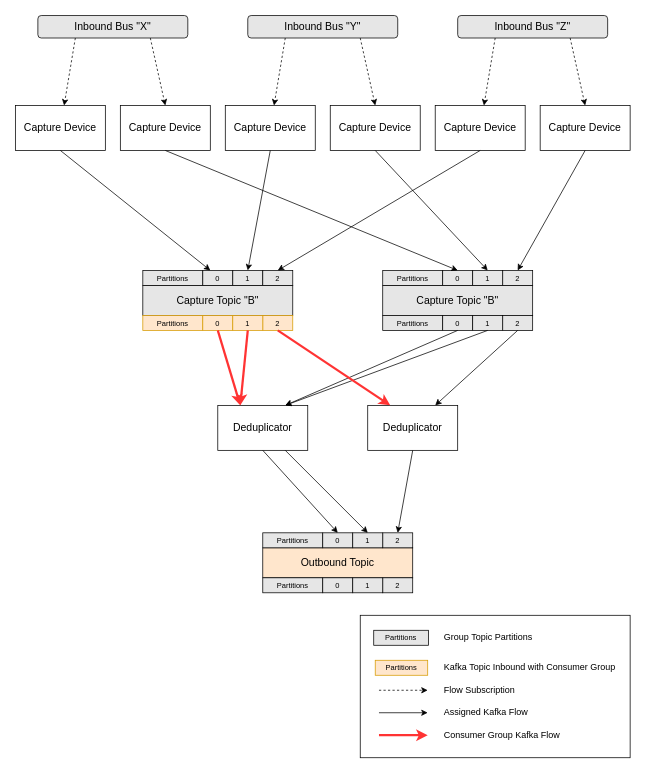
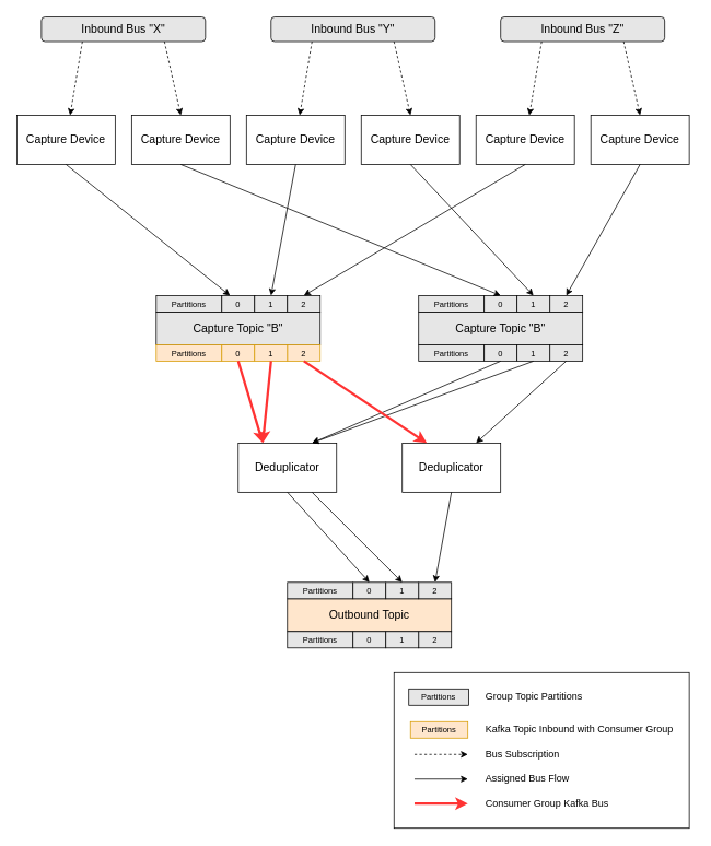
  <mxCell id="0" />
  <mxCell id="1" parent="0" />
  <mxCell id="2" value="" style="rounded=0;whiteSpace=wrap;html=1;labelBackgroundColor=none;fontSize=10;" vertex="1" parent="1"><mxGeometry x="480" y="820" width="360" height="190" as="geometry" /></mxCell>
  <mxCell id="3" value="Capture Device" style="rounded=0;whiteSpace=wrap;html=1;fontSize=14;" parent="1" vertex="1"><mxGeometry x="20" y="140" width="120" height="60" as="geometry" /></mxCell>
  <mxCell id="4" style="rounded=0;orthogonalLoop=1;jettySize=auto;html=1;exitX=0.25;exitY=1;exitDx=0;exitDy=0;fontSize=14;dashed=1;" parent="1" source="6" target="3" edge="1"><mxGeometry relative="1" as="geometry" /></mxCell>
  <mxCell id="5" style="rounded=0;orthogonalLoop=1;jettySize=auto;html=1;exitX=0.75;exitY=1;exitDx=0;exitDy=0;entryX=0.5;entryY=0;entryDx=0;entryDy=0;fontSize=14;dashed=1;" parent="1" source="6" target="7" edge="1"><mxGeometry relative="1" as="geometry" /></mxCell>
  <mxCell id="6" value="Inbound Bus &quot;X&quot;" style="rounded=1;whiteSpace=wrap;html=1;fontSize=14;labelBackgroundColor=none;fillColor=#E6E6E6;gradientColor=none;" parent="1" vertex="1"><mxGeometry x="50" y="20" width="200" height="30" as="geometry" /></mxCell>
  <mxCell id="7" value="Capture Device" style="rounded=0;whiteSpace=wrap;html=1;fontSize=14;" parent="1" vertex="1"><mxGeometry x="160" y="140" width="120" height="60" as="geometry" /></mxCell>
  <mxCell id="8" value="&lt;div&gt;Capture Topic &quot;B&quot;&lt;/div&gt;" style="rounded=0;whiteSpace=wrap;html=1;fontSize=14;fillColor=#E6E6E6;" parent="1" vertex="1"><mxGeometry x="510" y="380" width="200" height="40" as="geometry" /></mxCell>
  <mxCell id="9" value="Partitions" style="rounded=0;whiteSpace=wrap;html=1;fontSize=10;fillColor=#E6E6E6;" parent="1" vertex="1"><mxGeometry x="510" y="360" width="80" height="20" as="geometry" /></mxCell>
  <mxCell id="10" value="Partitions" style="rounded=0;whiteSpace=wrap;html=1;fontSize=10;fillColor=#E6E6E6;" parent="1" vertex="1"><mxGeometry x="510" y="420" width="80" height="20" as="geometry" /></mxCell>
  <mxCell id="11" value="&lt;div&gt;Capture Topic &quot;B&quot;&lt;/div&gt;" style="rounded=0;whiteSpace=wrap;html=1;fontSize=14;fillColor=#E6E6E6;" parent="1" vertex="1"><mxGeometry x="190" y="380" width="200" height="40" as="geometry" /></mxCell>
  <mxCell id="12" value="Partitions" style="rounded=0;whiteSpace=wrap;html=1;fontSize=10;fillColor=#E6E6E6;" parent="1" vertex="1"><mxGeometry x="190" y="360" width="80" height="20" as="geometry" /></mxCell>
  <mxCell id="13" value="0" style="rounded=0;whiteSpace=wrap;html=1;fontSize=10;fillColor=#E6E6E6;" parent="1" vertex="1"><mxGeometry x="270" y="360" width="40" height="20" as="geometry" /></mxCell>
  <mxCell id="14" value="Partitions" style="rounded=0;whiteSpace=wrap;html=1;fontSize=10;fillColor=#ffe6cc;strokeColor=#d79b00;" parent="1" vertex="1"><mxGeometry x="190" y="420" width="80" height="20" as="geometry" /></mxCell>
  <mxCell id="15" value="Deduplicator" style="rounded=0;whiteSpace=wrap;html=1;fontSize=14;" parent="1" vertex="1"><mxGeometry x="490" y="540" width="120" height="60" as="geometry" /></mxCell>
  <mxCell id="16" value="Deduplicator" style="rounded=0;whiteSpace=wrap;html=1;fontSize=14;" parent="1" vertex="1"><mxGeometry x="290" y="540" width="120" height="60" as="geometry" /></mxCell>
  <mxCell id="17" value="Outbound Topic" style="rounded=0;whiteSpace=wrap;html=1;fontSize=14;fillColor=#ffe6cc;" parent="1" vertex="1"><mxGeometry x="350" y="730" width="200" height="40" as="geometry" /></mxCell>
  <mxCell id="18" value="Partitions" style="rounded=0;whiteSpace=wrap;html=1;fontSize=10;fillColor=#E6E6E6;" parent="1" vertex="1"><mxGeometry x="350" y="710" width="80" height="20" as="geometry" /></mxCell>
  <mxCell id="19" value="Partitions" style="rounded=0;whiteSpace=wrap;html=1;fontSize=10;fillColor=#E6E6E6;" parent="1" vertex="1"><mxGeometry x="350" y="770" width="80" height="20" as="geometry" /></mxCell>
  <mxCell id="20" value="1" style="rounded=0;whiteSpace=wrap;html=1;fontSize=10;fillColor=#E6E6E6;" parent="1" vertex="1"><mxGeometry x="310" y="360" width="40" height="20" as="geometry" /></mxCell>
  <mxCell id="21" value="2" style="rounded=0;whiteSpace=wrap;html=1;fontSize=10;fillColor=#E6E6E6;" parent="1" vertex="1"><mxGeometry x="350" y="360" width="40" height="20" as="geometry" /></mxCell>
  <mxCell id="22" value="0" style="rounded=0;whiteSpace=wrap;html=1;fontSize=10;fillColor=#ffe6cc;strokeColor=#d79b00;" parent="1" vertex="1"><mxGeometry x="270" y="420" width="40" height="20" as="geometry" /></mxCell>
  <mxCell id="23" value="2" style="rounded=0;whiteSpace=wrap;html=1;fontSize=10;fillColor=#ffe6cc;strokeColor=#d79b00;" parent="1" vertex="1"><mxGeometry x="350" y="420" width="40" height="20" as="geometry" /></mxCell>
  <mxCell id="24" value="1" style="rounded=0;whiteSpace=wrap;html=1;fontSize=10;fillColor=#ffe6cc;strokeColor=#d79b00;" parent="1" vertex="1"><mxGeometry x="310" y="420" width="40" height="20" as="geometry" /></mxCell>
  <mxCell id="25" value="0" style="rounded=0;whiteSpace=wrap;html=1;fontSize=10;fillColor=#E6E6E6;" parent="1" vertex="1"><mxGeometry x="590" y="360" width="40" height="20" as="geometry" /></mxCell>
  <mxCell id="26" value="2" style="rounded=0;whiteSpace=wrap;html=1;fontSize=10;fillColor=#E6E6E6;" parent="1" vertex="1"><mxGeometry x="670" y="360" width="40" height="20" as="geometry" /></mxCell>
  <mxCell id="27" value="1" style="rounded=0;whiteSpace=wrap;html=1;fontSize=10;fillColor=#E6E6E6;" parent="1" vertex="1"><mxGeometry x="630" y="360" width="40" height="20" as="geometry" /></mxCell>
  <mxCell id="28" value="0" style="rounded=0;whiteSpace=wrap;html=1;fontSize=10;fillColor=#E6E6E6;" parent="1" vertex="1"><mxGeometry x="590" y="420" width="40" height="20" as="geometry" /></mxCell>
  <mxCell id="29" value="2" style="rounded=0;whiteSpace=wrap;html=1;fontSize=10;fillColor=#E6E6E6;" parent="1" vertex="1"><mxGeometry x="670" y="420" width="40" height="20" as="geometry" /></mxCell>
  <mxCell id="30" value="1" style="rounded=0;whiteSpace=wrap;html=1;fontSize=10;fillColor=#E6E6E6;" parent="1" vertex="1"><mxGeometry x="630" y="420" width="40" height="20" as="geometry" /></mxCell>
  <mxCell id="31" value="0" style="rounded=0;whiteSpace=wrap;html=1;fontSize=10;fillColor=#E6E6E6;" parent="1" vertex="1"><mxGeometry x="430" y="710" width="40" height="20" as="geometry" /></mxCell>
  <mxCell id="32" value="2" style="rounded=0;whiteSpace=wrap;html=1;fontSize=10;fillColor=#E6E6E6;" parent="1" vertex="1"><mxGeometry x="510" y="710" width="40" height="20" as="geometry" /></mxCell>
  <mxCell id="33" value="1" style="rounded=0;whiteSpace=wrap;html=1;fontSize=10;fillColor=#E6E6E6;" parent="1" vertex="1"><mxGeometry x="470" y="710" width="40" height="20" as="geometry" /></mxCell>
  <mxCell id="34" value="0" style="rounded=0;whiteSpace=wrap;html=1;fontSize=10;fillColor=#E6E6E6;" parent="1" vertex="1"><mxGeometry x="430" y="770" width="40" height="20" as="geometry" /></mxCell>
  <mxCell id="35" value="2" style="rounded=0;whiteSpace=wrap;html=1;fontSize=10;fillColor=#E6E6E6;" parent="1" vertex="1"><mxGeometry x="510" y="770" width="40" height="20" as="geometry" /></mxCell>
  <mxCell id="36" value="1" style="rounded=0;whiteSpace=wrap;html=1;fontSize=10;fillColor=#E6E6E6;" parent="1" vertex="1"><mxGeometry x="470" y="770" width="40" height="20" as="geometry" /></mxCell>
  <mxCell id="37" value="Capture Device" style="rounded=0;whiteSpace=wrap;html=1;fontSize=14;" vertex="1" parent="1"><mxGeometry x="580" y="140" width="120" height="60" as="geometry" /></mxCell>
  <mxCell id="38" style="rounded=0;orthogonalLoop=1;jettySize=auto;html=1;exitX=0.25;exitY=1;exitDx=0;exitDy=0;fontSize=14;dashed=1;" edge="1" parent="1" source="40" target="37"><mxGeometry relative="1" as="geometry" /></mxCell>
  <mxCell id="39" style="rounded=0;orthogonalLoop=1;jettySize=auto;html=1;exitX=0.75;exitY=1;exitDx=0;exitDy=0;entryX=0.5;entryY=0;entryDx=0;entryDy=0;fontSize=14;dashed=1;" edge="1" parent="1" source="40" target="41"><mxGeometry relative="1" as="geometry" /></mxCell>
  <mxCell id="40" value="Inbound Bus &quot;Z&quot;" style="rounded=1;whiteSpace=wrap;html=1;fontSize=14;labelBackgroundColor=none;fillColor=#E6E6E6;gradientColor=none;" vertex="1" parent="1"><mxGeometry x="610" y="20" width="200" height="30" as="geometry" /></mxCell>
  <mxCell id="41" value="Capture Device" style="rounded=0;whiteSpace=wrap;html=1;fontSize=14;" vertex="1" parent="1"><mxGeometry x="720" y="140" width="120" height="60" as="geometry" /></mxCell>
  <mxCell id="42" value="Capture Device" style="rounded=0;whiteSpace=wrap;html=1;fontSize=14;" vertex="1" parent="1"><mxGeometry x="300" y="140" width="120" height="60" as="geometry" /></mxCell>
  <mxCell id="43" style="rounded=0;orthogonalLoop=1;jettySize=auto;html=1;exitX=0.25;exitY=1;exitDx=0;exitDy=0;fontSize=14;dashed=1;" edge="1" parent="1" source="45" target="42"><mxGeometry relative="1" as="geometry" /></mxCell>
  <mxCell id="44" style="rounded=0;orthogonalLoop=1;jettySize=auto;html=1;exitX=0.75;exitY=1;exitDx=0;exitDy=0;entryX=0.5;entryY=0;entryDx=0;entryDy=0;fontSize=14;dashed=1;" edge="1" parent="1" source="45" target="46"><mxGeometry relative="1" as="geometry" /></mxCell>
  <mxCell id="45" value="Inbound Bus &quot;Y&quot;" style="rounded=1;whiteSpace=wrap;html=1;fontSize=14;labelBackgroundColor=none;fillColor=#E6E6E6;gradientColor=none;" vertex="1" parent="1"><mxGeometry x="330" y="20" width="200" height="30" as="geometry" /></mxCell>
  <mxCell id="46" value="Capture Device" style="rounded=0;whiteSpace=wrap;html=1;fontSize=14;" vertex="1" parent="1"><mxGeometry x="440" y="140" width="120" height="60" as="geometry" /></mxCell>
  <mxCell id="47" value="" style="endArrow=classic;html=1;fontSize=10;exitX=0.5;exitY=1;exitDx=0;exitDy=0;entryX=0.25;entryY=0;entryDx=0;entryDy=0;" edge="1" parent="1" source="3" target="13"><mxGeometry width="50" height="50" relative="1" as="geometry"><mxPoint x="20" y="910" as="sourcePoint" /><mxPoint x="70" y="860" as="targetPoint" /></mxGeometry></mxCell>
  <mxCell id="48" value="" style="endArrow=classic;html=1;fontSize=10;exitX=0.5;exitY=1;exitDx=0;exitDy=0;entryX=0.5;entryY=0;entryDx=0;entryDy=0;" edge="1" parent="1" source="7" target="25"><mxGeometry width="50" height="50" relative="1" as="geometry"><mxPoint x="90" y="210" as="sourcePoint" /><mxPoint x="290" y="450" as="targetPoint" /></mxGeometry></mxCell>
  <mxCell id="49" value="" style="endArrow=classic;html=1;fontSize=10;exitX=0.5;exitY=1;exitDx=0;exitDy=0;entryX=0.5;entryY=0;entryDx=0;entryDy=0;" edge="1" parent="1" source="42" target="20"><mxGeometry width="50" height="50" relative="1" as="geometry"><mxPoint x="100" y="220" as="sourcePoint" /><mxPoint x="300" y="460" as="targetPoint" /></mxGeometry></mxCell>
  <mxCell id="50" value="" style="endArrow=classic;html=1;fontSize=10;exitX=0.5;exitY=1;exitDx=0;exitDy=0;entryX=0.5;entryY=0;entryDx=0;entryDy=0;" edge="1" parent="1" source="46" target="27"><mxGeometry width="50" height="50" relative="1" as="geometry"><mxPoint x="370" y="210" as="sourcePoint" /><mxPoint x="340" y="450" as="targetPoint" /></mxGeometry></mxCell>
  <mxCell id="51" value="" style="endArrow=classic;html=1;fontSize=10;exitX=0.5;exitY=1;exitDx=0;exitDy=0;entryX=0.5;entryY=0;entryDx=0;entryDy=0;" edge="1" parent="1" source="37" target="21"><mxGeometry width="50" height="50" relative="1" as="geometry"><mxPoint x="510" y="210" as="sourcePoint" /><mxPoint x="660" y="450" as="targetPoint" /></mxGeometry></mxCell>
  <mxCell id="52" value="" style="endArrow=classic;html=1;fontSize=10;exitX=0.5;exitY=1;exitDx=0;exitDy=0;entryX=0.5;entryY=0;entryDx=0;entryDy=0;" edge="1" parent="1" source="41" target="26"><mxGeometry width="50" height="50" relative="1" as="geometry"><mxPoint x="650" y="210" as="sourcePoint" /><mxPoint x="380" y="450" as="targetPoint" /></mxGeometry></mxCell>
  <mxCell id="53" value="" style="endArrow=classic;html=1;fontSize=10;exitX=0.5;exitY=1;exitDx=0;exitDy=0;entryX=0.25;entryY=0;entryDx=0;entryDy=0;strokeColor=#FF3333;strokeWidth=3;" edge="1" parent="1" source="22" target="16"><mxGeometry width="50" height="50" relative="1" as="geometry"><mxPoint x="160" y="600" as="sourcePoint" /><mxPoint x="210" y="550" as="targetPoint" /></mxGeometry></mxCell>
  <mxCell id="54" value="" style="endArrow=classic;html=1;fontSize=10;entryX=0.75;entryY=0;entryDx=0;entryDy=0;exitX=0.5;exitY=1;exitDx=0;exitDy=0;" edge="1" parent="1" source="28" target="16"><mxGeometry width="50" height="50" relative="1" as="geometry"><mxPoint x="300" y="450" as="sourcePoint" /><mxPoint x="330" y="550" as="targetPoint" /></mxGeometry></mxCell>
  <mxCell id="55" value="" style="endArrow=classic;html=1;fontSize=10;exitX=0.5;exitY=1;exitDx=0;exitDy=0;entryX=0.75;entryY=0;entryDx=0;entryDy=0;" edge="1" parent="1" source="30" target="16"><mxGeometry width="50" height="50" relative="1" as="geometry"><mxPoint x="620" y="450" as="sourcePoint" /><mxPoint x="390" y="540" as="targetPoint" /></mxGeometry></mxCell>
  <mxCell id="56" value="" style="endArrow=classic;html=1;fontSize=10;exitX=0.5;exitY=1;exitDx=0;exitDy=0;strokeColor=#FF3333;strokeWidth=3;" edge="1" parent="1" source="24"><mxGeometry width="50" height="50" relative="1" as="geometry"><mxPoint x="300" y="450" as="sourcePoint" /><mxPoint x="320" y="540" as="targetPoint" /></mxGeometry></mxCell>
  <mxCell id="57" value="" style="endArrow=classic;html=1;fontSize=10;exitX=0.5;exitY=1;exitDx=0;exitDy=0;entryX=0.25;entryY=0;entryDx=0;entryDy=0;strokeColor=#FF3333;strokeWidth=3;" edge="1" parent="1" source="23" target="15"><mxGeometry width="50" height="50" relative="1" as="geometry"><mxPoint x="340" y="450" as="sourcePoint" /><mxPoint x="330" y="550" as="targetPoint" /></mxGeometry></mxCell>
  <mxCell id="58" value="" style="endArrow=classic;html=1;fontSize=10;exitX=0.5;exitY=1;exitDx=0;exitDy=0;entryX=0.75;entryY=0;entryDx=0;entryDy=0;" edge="1" parent="1" source="29" target="15"><mxGeometry width="50" height="50" relative="1" as="geometry"><mxPoint x="380" y="450" as="sourcePoint" /><mxPoint x="530" y="550" as="targetPoint" /></mxGeometry></mxCell>
  <mxCell id="59" value="" style="endArrow=classic;html=1;fontSize=10;exitX=0.5;exitY=1;exitDx=0;exitDy=0;entryX=0.5;entryY=0;entryDx=0;entryDy=0;" edge="1" parent="1" source="16" target="31"><mxGeometry width="50" height="50" relative="1" as="geometry"><mxPoint x="390" y="460" as="sourcePoint" /><mxPoint x="540" y="560" as="targetPoint" /></mxGeometry></mxCell>
  <mxCell id="60" value="" style="endArrow=classic;html=1;fontSize=10;exitX=0.75;exitY=1;exitDx=0;exitDy=0;entryX=0.5;entryY=0;entryDx=0;entryDy=0;" edge="1" parent="1" source="16" target="33"><mxGeometry width="50" height="50" relative="1" as="geometry"><mxPoint x="360" y="610" as="sourcePoint" /><mxPoint x="460" y="690" as="targetPoint" /></mxGeometry></mxCell>
  <mxCell id="61" value="" style="endArrow=classic;html=1;fontSize=10;exitX=0.5;exitY=1;exitDx=0;exitDy=0;entryX=0.5;entryY=0;entryDx=0;entryDy=0;" edge="1" parent="1" source="15" target="32"><mxGeometry width="50" height="50" relative="1" as="geometry"><mxPoint x="390" y="610" as="sourcePoint" /><mxPoint x="500" y="690" as="targetPoint" /></mxGeometry></mxCell>
  <mxCell id="62" value="Partitions" style="rounded=0;whiteSpace=wrap;html=1;fontSize=10;fillColor=#ffe6cc;strokeColor=#d79b00;" vertex="1" parent="1"><mxGeometry x="500" y="880" width="70" height="20" as="geometry" /></mxCell>
  <mxCell id="63" value="Kafka Topic Inbound with Consumer Group" style="text;html=1;strokeColor=none;fillColor=none;align=left;verticalAlign=middle;whiteSpace=wrap;rounded=0;labelBackgroundColor=none;fontSize=12;" vertex="1" parent="1"><mxGeometry x="590" y="885" width="255" height="10" as="geometry" /></mxCell>
  <mxCell id="64" style="rounded=0;orthogonalLoop=1;jettySize=auto;html=1;fontSize=14;dashed=1;" edge="1" parent="1"><mxGeometry relative="1" as="geometry"><mxPoint x="505" y="920" as="sourcePoint" /><mxPoint x="570" y="920" as="targetPoint" /></mxGeometry></mxCell>
- <mxCell id="65" value="&lt;div&gt;Flow Subscription&lt;/div&gt;" style="text;html=1;strokeColor=none;fillColor=none;align=left;verticalAlign=middle;whiteSpace=wrap;rounded=0;labelBackgroundColor=none;fontSize=12;" vertex="1" parent="1"><mxGeometry x="590" y="915" width="170" height="10" as="geometry" /></mxCell>
+ <mxCell id="65" value="&lt;div&gt;Bus Subscription&lt;/div&gt;" style="text;html=1;strokeColor=none;fillColor=none;align=left;verticalAlign=middle;whiteSpace=wrap;rounded=0;labelBackgroundColor=none;fontSize=12;" vertex="1" parent="1"><mxGeometry x="590" y="915" width="170" height="10" as="geometry" /></mxCell>
  <mxCell id="66" value="" style="endArrow=classic;html=1;fontSize=10;" edge="1" parent="1"><mxGeometry width="50" height="50" relative="1" as="geometry"><mxPoint x="505" y="950" as="sourcePoint" /><mxPoint x="570" y="950" as="targetPoint" /></mxGeometry></mxCell>
- <mxCell id="67" value="Assigned Kafka Flow" style="text;html=1;strokeColor=none;fillColor=none;align=left;verticalAlign=middle;whiteSpace=wrap;rounded=0;labelBackgroundColor=none;fontSize=12;" vertex="1" parent="1"><mxGeometry x="590" y="945" width="170" height="10" as="geometry" /></mxCell>
+ <mxCell id="67" value="Assigned Bus Flow" style="text;html=1;strokeColor=none;fillColor=none;align=left;verticalAlign=middle;whiteSpace=wrap;rounded=0;labelBackgroundColor=none;fontSize=12;" vertex="1" parent="1"><mxGeometry x="590" y="945" width="170" height="10" as="geometry" /></mxCell>
  <mxCell id="68" value="" style="endArrow=classic;html=1;fontSize=10;strokeColor=#FF3333;strokeWidth=3;" edge="1" parent="1"><mxGeometry width="50" height="50" relative="1" as="geometry"><mxPoint x="505" y="980" as="sourcePoint" /><mxPoint x="570" y="980" as="targetPoint" /></mxGeometry></mxCell>
- <mxCell id="69" value="Consumer Group Kafka Flow" style="text;html=1;strokeColor=none;fillColor=none;align=left;verticalAlign=middle;whiteSpace=wrap;rounded=0;labelBackgroundColor=none;fontSize=12;" vertex="1" parent="1"><mxGeometry x="590" y="975" width="170" height="10" as="geometry" /></mxCell>
+ <mxCell id="69" value="Consumer Group Kafka Bus" style="text;html=1;strokeColor=none;fillColor=none;align=left;verticalAlign=middle;whiteSpace=wrap;rounded=0;labelBackgroundColor=none;fontSize=12;" vertex="1" parent="1"><mxGeometry x="590" y="975" width="170" height="10" as="geometry" /></mxCell>
  <mxCell id="70" value="Partitions" style="rounded=0;whiteSpace=wrap;html=1;fontSize=10;fillColor=#E6E6E6;strokeColor=#000000;" vertex="1" parent="1"><mxGeometry x="498" y="840" width="73" height="20" as="geometry" /></mxCell>
  <mxCell id="71" value="Group Topic Partitions" style="text;html=1;strokeColor=none;fillColor=none;align=left;verticalAlign=middle;whiteSpace=wrap;rounded=0;labelBackgroundColor=none;fontSize=12;" vertex="1" parent="1"><mxGeometry x="590" y="845" width="170" height="10" as="geometry" /></mxCell>
